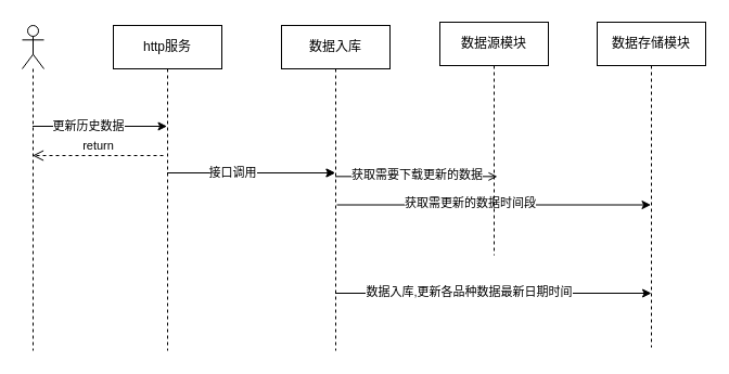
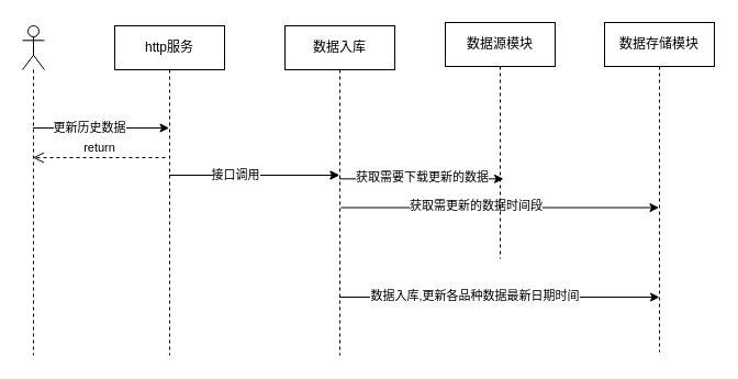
  <mxCell id="0" />
  <mxCell id="1" parent="0" />
  <mxCell id="2" value="" style="edgeStyle=none;html=1;" edge="1" parent="1"><mxGeometry relative="1" as="geometry"><mxPoint x="29.5" y="116" as="sourcePoint" /><mxPoint x="153.5" y="116" as="targetPoint" /></mxGeometry></mxCell>
  <mxCell id="3" value="更新历史数据" style="edgeLabel;html=1;align=center;verticalAlign=middle;resizable=0;points=[];" vertex="1" connectable="0" parent="2"><mxGeometry x="-0.46" y="1" relative="1" as="geometry"><mxPoint x="18" as="offset" /></mxGeometry></mxCell>
  <mxCell id="4" value="" style="shape=umlLifeline;participant=umlActor;perimeter=lifelinePerimeter;whiteSpace=wrap;html=1;container=1;collapsible=0;recursiveResize=0;verticalAlign=top;spacingTop=36;outlineConnect=0;" vertex="1" parent="1"><mxGeometry x="20" y="23" width="20" height="300" as="geometry" /></mxCell>
  <mxCell id="5" value="http服务" style="shape=umlLifeline;perimeter=lifelinePerimeter;whiteSpace=wrap;html=1;container=1;collapsible=0;recursiveResize=0;outlineConnect=0;" vertex="1" parent="1"><mxGeometry x="104" y="23" width="100" height="300" as="geometry" /></mxCell>
  <mxCell id="6" value="数据入库" style="shape=umlLifeline;perimeter=lifelinePerimeter;whiteSpace=wrap;html=1;container=1;collapsible=0;recursiveResize=0;outlineConnect=0;" vertex="1" parent="1"><mxGeometry x="259" y="23" width="100" height="300" as="geometry" /></mxCell>
  <mxCell id="7" value="" style="edgeStyle=none;html=1;" edge="1" parent="6" target="6"><mxGeometry relative="1" as="geometry"><mxPoint x="-105.5" y="136" as="sourcePoint" /><mxPoint x="35" y="136" as="targetPoint" /></mxGeometry></mxCell>
  <mxCell id="8" value="接口调用" style="edgeLabel;html=1;align=center;verticalAlign=middle;resizable=0;points=[];" vertex="1" connectable="0" parent="7"><mxGeometry x="-0.46" y="1" relative="1" as="geometry"><mxPoint x="18" as="offset" /></mxGeometry></mxCell>
  <mxCell id="9" value="" style="edgeStyle=none;html=1;" edge="1" parent="6" target="12"><mxGeometry relative="1" as="geometry"><mxPoint x="51" y="165.5" as="sourcePoint" /><mxPoint x="206" y="165.5" as="targetPoint" /></mxGeometry></mxCell>
  <mxCell id="10" value="获取需更新的数据时间段" style="edgeLabel;html=1;align=center;verticalAlign=middle;resizable=0;points=[];" vertex="1" connectable="0" parent="9"><mxGeometry x="-0.156" y="3" relative="1" as="geometry"><mxPoint y="1" as="offset" /></mxGeometry></mxCell>
  <mxCell id="11" value="数据源模块" style="shape=umlLifeline;perimeter=lifelinePerimeter;whiteSpace=wrap;html=1;container=1;collapsible=0;recursiveResize=0;outlineConnect=0;" vertex="1" parent="1"><mxGeometry x="405" y="20" width="100" height="215" as="geometry" /></mxCell>
  <mxCell id="12" value="数据存储模块" style="shape=umlLifeline;perimeter=lifelinePerimeter;whiteSpace=wrap;html=1;container=1;collapsible=0;recursiveResize=0;outlineConnect=0;" vertex="1" parent="1"><mxGeometry x="550" y="20" width="100" height="300" as="geometry" /></mxCell>
  <mxCell id="13" value="return" style="html=1;verticalAlign=bottom;endArrow=open;dashed=1;endSize=8;" edge="1" parent="1" target="4"><mxGeometry relative="1" as="geometry"><mxPoint x="150" y="143" as="sourcePoint" /><mxPoint x="70" y="143" as="targetPoint" /></mxGeometry></mxCell>
  <mxCell id="14" value="" style="edgeStyle=none;html=1;" edge="1" parent="1"><mxGeometry relative="1" as="geometry"><mxPoint x="153.5" y="159" as="sourcePoint" /><mxPoint x="308.5" y="159" as="targetPoint" /></mxGeometry></mxCell>
  <mxCell id="15" value="接口调用" style="edgeLabel;html=1;align=center;verticalAlign=middle;resizable=0;points=[];" vertex="1" connectable="0" parent="14"><mxGeometry x="-0.46" y="1" relative="1" as="geometry"><mxPoint x="18" as="offset" /></mxGeometry></mxCell>
- <mxCell id="16" value="" style="edgeStyle=none;html=1;entryX=0.53;entryY=0.662;entryDx=0;entryDy=0;entryPerimeter=0;endArrow=open;" edge="1" parent="1" source="6" target="11"><mxGeometry relative="1" as="geometry"><mxPoint x="320" y="218.5" as="sourcePoint" /><mxPoint x="609.5" y="218.5" as="targetPoint" /></mxGeometry></mxCell>
+ <mxCell id="16" value="" style="edgeStyle=none;html=1;entryX=0.53;entryY=0.662;entryDx=0;entryDy=0;entryPerimeter=0;" edge="1" parent="1" source="6" target="11"><mxGeometry relative="1" as="geometry"><mxPoint x="320" y="218.5" as="sourcePoint" /><mxPoint x="609.5" y="218.5" as="targetPoint" /></mxGeometry></mxCell>
  <mxCell id="17" value="获取需要下载更新的数据" style="edgeLabel;html=1;align=center;verticalAlign=middle;resizable=0;points=[];" vertex="1" connectable="0" parent="16"><mxGeometry x="-0.156" y="3" relative="1" as="geometry"><mxPoint x="12" y="1" as="offset" /></mxGeometry></mxCell>
  <mxCell id="18" value="" style="edgeStyle=none;html=1;" edge="1" parent="1" source="6"><mxGeometry relative="1" as="geometry"><mxPoint x="320" y="269.5" as="sourcePoint" /><mxPoint x="600" y="270" as="targetPoint" /></mxGeometry></mxCell>
  <mxCell id="19" value="数据入库,更新各品种数据最新日期时间" style="edgeLabel;html=1;align=center;verticalAlign=middle;resizable=0;points=[];" vertex="1" connectable="0" parent="18"><mxGeometry x="-0.156" y="3" relative="1" as="geometry"><mxPoint y="1" as="offset" /></mxGeometry></mxCell>
